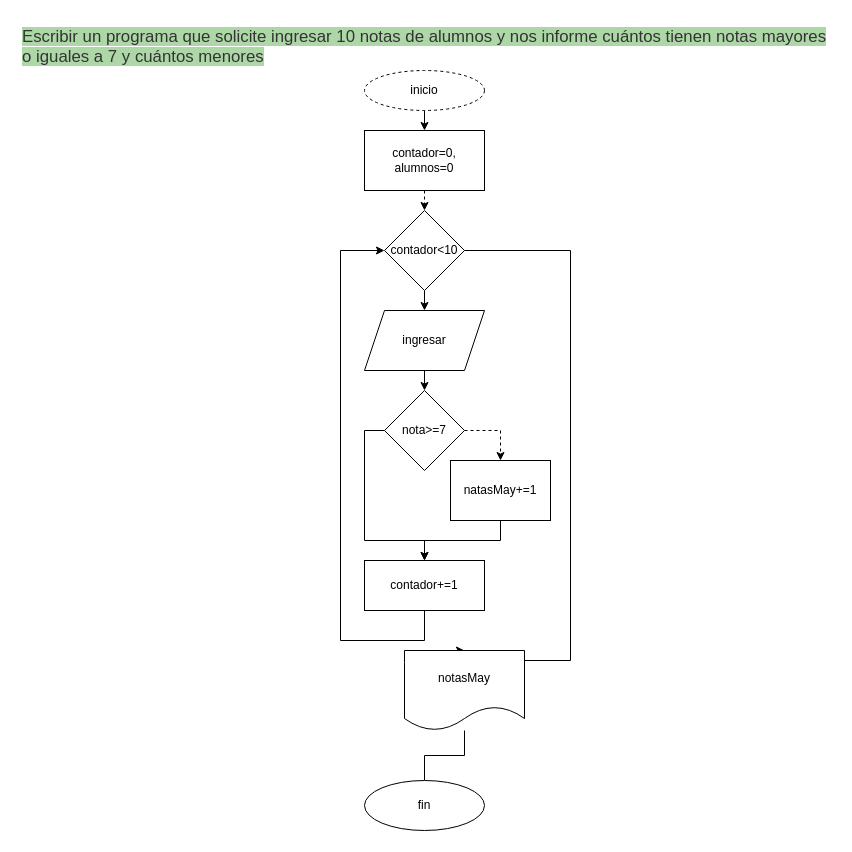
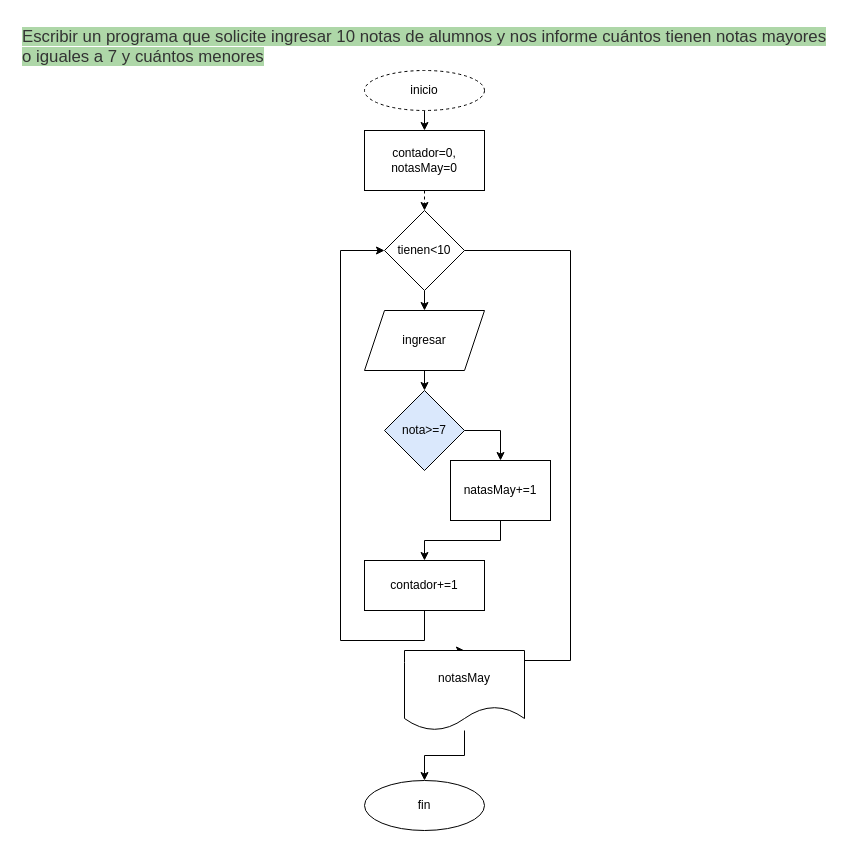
  <mxCell id="0" />
  <mxCell id="1" parent="0" />
  <mxCell id="2" value="&lt;span style=&quot;color: rgb(51, 51, 51); font-family: sans-serif, arial; font-size: 16.8px; font-style: normal; font-variant-ligatures: normal; font-variant-caps: normal; font-weight: 400; letter-spacing: normal; orphans: 2; text-align: left; text-indent: 0px; text-transform: none; widows: 2; word-spacing: 0px; -webkit-text-stroke-width: 0px; background-color: rgb(174, 215, 168); text-decoration-thickness: initial; text-decoration-style: initial; text-decoration-color: initial; float: none; display: inline !important;&quot;&gt;Escribir un programa que solicite ingresar 10 notas de alumnos y nos informe cuántos tienen notas mayores o iguales a 7 y cuántos menores&lt;/span&gt;" style="text;whiteSpace=wrap;html=1;" parent="1" vertex="1"><mxGeometry x="20" width="810" height="50" as="geometry" y="20" /></mxCell>
  <mxCell id="3" style="edgeStyle=orthogonalEdgeStyle;rounded=0;orthogonalLoop=1;jettySize=auto;html=1;exitX=0.5;exitY=1;exitDx=0;exitDy=0;entryX=0.5;entryY=0;entryDx=0;entryDy=0;" edge="1" parent="1" source="4" target="6"><mxGeometry relative="1" as="geometry" /></mxCell>
  <mxCell id="4" value="inicio" style="ellipse;whiteSpace=wrap;html=1;dashed=1;" vertex="1" parent="1"><mxGeometry x="364" y="70" width="120" height="40" as="geometry" /></mxCell>
  <mxCell id="5" style="edgeStyle=orthogonalEdgeStyle;rounded=0;orthogonalLoop=1;jettySize=auto;html=1;exitX=0.5;exitY=1;exitDx=0;exitDy=0;entryX=0.5;entryY=0;entryDx=0;entryDy=0;dashed=1;" edge="1" parent="1" source="6" target="9"><mxGeometry relative="1" as="geometry" /></mxCell>
- <mxCell id="6" value="contador=0, alumnos=0" style="rounded=0;whiteSpace=wrap;html=1;" vertex="1" parent="1"><mxGeometry x="364" y="130" width="120" height="60" as="geometry" /></mxCell>
+ <mxCell id="6" value="contador=0, notasMay=0" style="rounded=0;whiteSpace=wrap;html=1;" vertex="1" parent="1"><mxGeometry x="364" y="130" width="120" height="60" as="geometry" /></mxCell>
  <mxCell id="7" style="edgeStyle=orthogonalEdgeStyle;rounded=0;orthogonalLoop=1;jettySize=auto;html=1;exitX=0.5;exitY=1;exitDx=0;exitDy=0;entryX=0.5;entryY=0;entryDx=0;entryDy=0;" edge="1" parent="1" source="9" target="11"><mxGeometry relative="1" as="geometry" /></mxCell>
  <mxCell id="8" style="edgeStyle=orthogonalEdgeStyle;rounded=0;orthogonalLoop=1;jettySize=auto;html=1;exitX=1;exitY=0.5;exitDx=0;exitDy=0;entryX=0.5;entryY=0;entryDx=0;entryDy=0;" edge="1" parent="1" source="9" target="20"><mxGeometry relative="1" as="geometry"><Array as="points"><mxPoint x="570" y="250" /><mxPoint x="570" y="660" /><mxPoint x="424" y="660" /></Array></mxGeometry></mxCell>
- <mxCell id="9" value="contador&amp;lt;10" style="rhombus;whiteSpace=wrap;html=1;" vertex="1" parent="1"><mxGeometry x="384" y="210" width="80" height="80" as="geometry" /></mxCell>
+ <mxCell id="9" value="tienen&amp;lt;10" style="rhombus;whiteSpace=wrap;html=1;" vertex="1" parent="1"><mxGeometry x="384" y="210" width="80" height="80" as="geometry" /></mxCell>
  <mxCell id="10" style="edgeStyle=orthogonalEdgeStyle;rounded=0;orthogonalLoop=1;jettySize=auto;html=1;exitX=0.5;exitY=1;exitDx=0;exitDy=0;entryX=0.5;entryY=0;entryDx=0;entryDy=0;" edge="1" parent="1" source="11" target="14"><mxGeometry relative="1" as="geometry" /></mxCell>
  <mxCell id="11" value="ingresar" style="shape=parallelogram;perimeter=parallelogramPerimeter;whiteSpace=wrap;html=1;fixedSize=1;" vertex="1" parent="1"><mxGeometry x="364" y="310" width="120" height="60" as="geometry" /></mxCell>
- <mxCell id="12" style="edgeStyle=orthogonalEdgeStyle;rounded=0;orthogonalLoop=1;jettySize=auto;html=1;exitX=1;exitY=0.5;exitDx=0;exitDy=0;entryX=0.5;entryY=0;entryDx=0;entryDy=0;dashed=1;" edge="1" parent="1" source="14" target="16"><mxGeometry relative="1" as="geometry" /></mxCell>
- <mxCell id="13" style="edgeStyle=orthogonalEdgeStyle;rounded=0;orthogonalLoop=1;jettySize=auto;html=1;exitX=0;exitY=0.5;exitDx=0;exitDy=0;entryX=0.5;entryY=0;entryDx=0;entryDy=0;" edge="1" parent="1" source="14" target="18"><mxGeometry relative="1" as="geometry"><Array as="points"><mxPoint x="364" y="430" /><mxPoint x="364" y="540" /><mxPoint x="424" y="540" /></Array></mxGeometry></mxCell>
- <mxCell id="14" value="nota&amp;gt;=7" style="rhombus;whiteSpace=wrap;html=1;" vertex="1" parent="1"><mxGeometry x="384" y="390" width="80" height="80" as="geometry" /></mxCell>
+ <mxCell id="12" style="edgeStyle=orthogonalEdgeStyle;rounded=0;orthogonalLoop=1;jettySize=auto;html=1;exitX=1;exitY=0.5;exitDx=0;exitDy=0;entryX=0.5;entryY=0;entryDx=0;entryDy=0;" edge="1" parent="1" source="14" target="16"><mxGeometry relative="1" as="geometry" /></mxCell>
+ <mxCell id="14" value="nota&amp;gt;=7" style="rhombus;whiteSpace=wrap;html=1;fillColor=#dae8fc;" vertex="1" parent="1"><mxGeometry x="384" y="390" width="80" height="80" as="geometry" /></mxCell>
  <mxCell id="15" style="edgeStyle=orthogonalEdgeStyle;rounded=0;orthogonalLoop=1;jettySize=auto;html=1;exitX=0.5;exitY=1;exitDx=0;exitDy=0;entryX=0.5;entryY=0;entryDx=0;entryDy=0;" edge="1" parent="1" source="16" target="18"><mxGeometry relative="1" as="geometry" /></mxCell>
  <mxCell id="16" value="natasMay+=1" style="rounded=0;whiteSpace=wrap;html=1;" vertex="1" parent="1"><mxGeometry x="450" y="460" width="100" height="60" as="geometry" /></mxCell>
  <mxCell id="17" style="edgeStyle=orthogonalEdgeStyle;rounded=0;orthogonalLoop=1;jettySize=auto;html=1;exitX=0.5;exitY=1;exitDx=0;exitDy=0;entryX=0;entryY=0.5;entryDx=0;entryDy=0;" edge="1" parent="1" source="18" target="9"><mxGeometry relative="1" as="geometry"><Array as="points"><mxPoint x="424" y="640" /><mxPoint x="340" y="640" /><mxPoint x="340" y="250" /></Array></mxGeometry></mxCell>
  <mxCell id="18" value="contador+=1" style="rounded=0;whiteSpace=wrap;html=1;" vertex="1" parent="1"><mxGeometry x="364" y="560" width="120" height="50" as="geometry" /></mxCell>
- <mxCell id="19" style="edgeStyle=orthogonalEdgeStyle;rounded=0;orthogonalLoop=1;jettySize=auto;html=1;entryX=0.5;entryY=0;entryDx=0;entryDy=0;endArrow=none;" edge="1" parent="1" source="20" target="21"><mxGeometry relative="1" as="geometry" /></mxCell>
+ <mxCell id="19" style="edgeStyle=orthogonalEdgeStyle;rounded=0;orthogonalLoop=1;jettySize=auto;html=1;entryX=0.5;entryY=0;entryDx=0;entryDy=0;" edge="1" parent="1" source="20" target="21"><mxGeometry relative="1" as="geometry" /></mxCell>
  <mxCell id="20" value="notasMay" style="shape=document;whiteSpace=wrap;html=1;boundedLbl=1;" vertex="1" parent="1"><mxGeometry x="404" y="650" width="120" height="80" as="geometry" /></mxCell>
  <mxCell id="21" value="fin" style="ellipse;whiteSpace=wrap;html=1;" vertex="1" parent="1"><mxGeometry x="364" y="780" width="120" height="50" as="geometry" /></mxCell>
